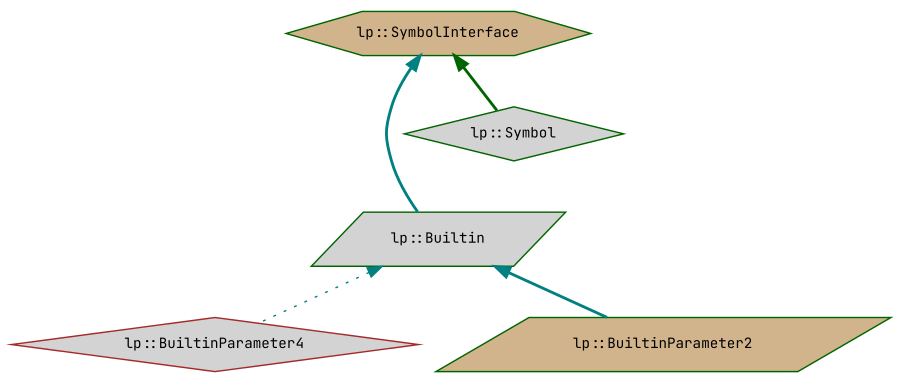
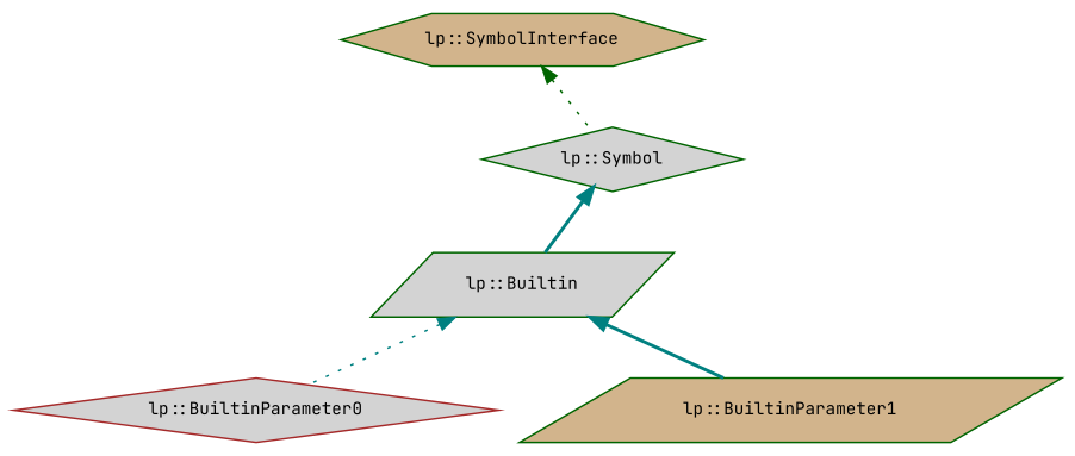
  digraph {
    fontname="JetBrains Mono"
    node [color=darkgreen fillcolor=lightgrey fontname="JetBrains Mono" fontsize=10 shape=parallelogram style=filled]
    edge [color=teal dir=back fontname="JetBrains Mono" fontsize=10 labelfontname=Helvetica labelfontsize=10 style=dotted]
    n1 [fontcolor=black height=0.2 label="lp::Builtin" width=0.4]
-   n2 [color=brown height=0.2 label="lp::BuiltinParameter4" shape=diamond width=0.4]
-   n3 [fillcolor=tan height=0.2 label="lp::BuiltinParameter2" width=0.4]
+   n2 [color=brown height=0.2 label="lp::BuiltinParameter0" shape=diamond width=0.4]
+   n3 [fillcolor=tan height=0.2 label="lp::BuiltinParameter1" width=0.4]
    n4 [height=0.2 label="lp::Symbol" shape=diamond width=0.4]
    n5 [fillcolor=tan height=0.2 label="lp::SymbolInterface" shape=hexagon width=0.4]
    n1 -> n2
    n1 -> n3 [style=bold]
-   n5 -> n1 [style=bold]
-   n5 -> n4 [color=darkgreen style=bold]
+   n4 -> n1 [style=bold]
+   n5 -> n4 [color=darkgreen]
  }
